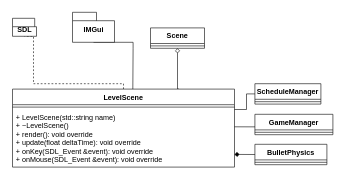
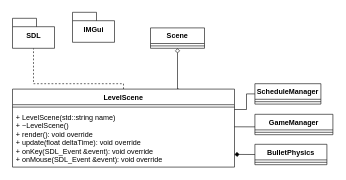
  <mxCell id="0" />
  <mxCell id="1" parent="0" />
  <mxCell id="2" style="edgeStyle=orthogonalEdgeStyle;rounded=0;orthogonalLoop=1;jettySize=auto;html=1;exitX=0.5;exitY=0;exitDx=0;exitDy=0;entryX=0.5;entryY=1;entryDx=0;entryDy=0;entryPerimeter=0;endArrow=none;endFill=0;dashed=1;" parent="1" source="4" target="7" edge="1"><mxGeometry relative="1" as="geometry"><Array as="points"><mxPoint x="55" y="139" /></Array></mxGeometry></mxCell>
  <mxCell id="3" style="edgeStyle=orthogonalEdgeStyle;rounded=0;orthogonalLoop=1;jettySize=auto;html=1;exitX=0.75;exitY=0;exitDx=0;exitDy=0;entryX=0.5;entryY=1;entryDx=0;entryDy=0;endArrow=diamond;endFill=0;" parent="1" source="4" target="8" edge="1"><mxGeometry relative="1" as="geometry"><Array as="points"><mxPoint x="295" y="148" /></Array></mxGeometry></mxCell>
  <mxCell id="4" value="LevelScene" style="swimlane;fontStyle=1;align=center;verticalAlign=top;childLayout=stackLayout;horizontal=1;startSize=26;horizontalStack=0;resizeParent=1;resizeParentMax=0;resizeLast=0;collapsible=1;marginBottom=0;" parent="1" vertex="1"><mxGeometry x="20" y="148" width="370" height="130" as="geometry" /></mxCell>
  <mxCell id="5" value="" style="line;strokeWidth=1;fillColor=none;align=left;verticalAlign=middle;spacingTop=-1;spacingLeft=3;spacingRight=3;rotatable=0;labelPosition=right;points=[];portConstraint=eastwest;" parent="4" vertex="1"><mxGeometry y="26" width="370" height="8" as="geometry" /></mxCell>
  <mxCell id="6" value="+ LevelScene(std::string name) &#10;+ ~LevelScene()&#10;+ render(): void override&#10;+ update(float deltaTime): void override&#10;+ onKey(SDL_Event &amp;event): void override&#10;+ onMouse(SDL_Event &amp;event): void override" style="text;strokeColor=none;fillColor=none;align=left;verticalAlign=top;spacingLeft=4;spacingRight=4;overflow=hidden;rotatable=0;points=[[0,0.5],[1,0.5]];portConstraint=eastwest;fontStyle=0" parent="4" vertex="1"><mxGeometry y="34" width="370" height="96" as="geometry" /></mxCell>
- <mxCell id="7" value="SDL" style="shape=folder;fontStyle=1;spacingTop=10;tabWidth=40;tabHeight=14;tabPosition=left;html=1;" parent="1" vertex="1"><mxGeometry x="20" y="30" width="40" height="30" as="geometry" /></mxCell>
+ <mxCell id="7" value="SDL" style="shape=folder;fontStyle=1;spacingTop=10;tabWidth=40;tabHeight=14;tabPosition=left;html=1;" parent="1" vertex="1"><mxGeometry x="20" y="30" width="70" height="50" as="geometry" /></mxCell>
  <mxCell id="8" value="Scene" style="swimlane;fontStyle=1;align=center;verticalAlign=top;childLayout=stackLayout;horizontal=1;startSize=26;horizontalStack=0;resizeParent=1;resizeParentMax=0;resizeLast=0;collapsible=1;marginBottom=0;" parent="1" vertex="1"><mxGeometry x="250" y="46" width="90" height="34" as="geometry" /></mxCell>
  <mxCell id="9" value="" style="line;strokeWidth=1;fillColor=none;align=left;verticalAlign=middle;spacingTop=-1;spacingLeft=3;spacingRight=3;rotatable=0;labelPosition=right;points=[];portConstraint=eastwest;" parent="8" vertex="1"><mxGeometry y="26" width="90" height="8" as="geometry" /></mxCell>
  <mxCell id="10" value="BulletPhysics" style="swimlane;fontStyle=1;align=center;verticalAlign=top;childLayout=stackLayout;horizontal=1;startSize=26;horizontalStack=0;resizeParent=1;resizeParentMax=0;resizeLast=0;collapsible=1;marginBottom=0;" parent="1" vertex="1"><mxGeometry x="424" y="240" width="120" height="34" as="geometry" /></mxCell>
  <mxCell id="11" value="" style="line;strokeWidth=1;fillColor=none;align=left;verticalAlign=middle;spacingTop=-1;spacingLeft=3;spacingRight=3;rotatable=0;labelPosition=right;points=[];portConstraint=eastwest;" parent="10" vertex="1"><mxGeometry y="26" width="120" height="8" as="geometry" /></mxCell>
  <mxCell id="12" value="GameManager" style="swimlane;fontStyle=1;align=center;verticalAlign=top;childLayout=stackLayout;horizontal=1;startSize=26;horizontalStack=0;resizeParent=1;resizeParentMax=0;resizeLast=0;collapsible=1;marginBottom=0;" parent="1" vertex="1"><mxGeometry x="424" y="190" width="130" height="34" as="geometry" /></mxCell>
  <mxCell id="13" value="" style="line;strokeWidth=1;fillColor=none;align=left;verticalAlign=middle;spacingTop=-1;spacingLeft=3;spacingRight=3;rotatable=0;labelPosition=right;points=[];portConstraint=eastwest;" parent="12" vertex="1"><mxGeometry y="26" width="130" height="8" as="geometry" /></mxCell>
  <mxCell id="14" value="ScheduleManager" style="swimlane;fontStyle=1;align=center;verticalAlign=top;childLayout=stackLayout;horizontal=1;startSize=26;horizontalStack=0;resizeParent=1;resizeParentMax=0;resizeLast=0;collapsible=1;marginBottom=0;" parent="1" vertex="1"><mxGeometry x="424" y="139" width="110" height="34" as="geometry" /></mxCell>
  <mxCell id="15" value="" style="line;strokeWidth=1;fillColor=none;align=left;verticalAlign=middle;spacingTop=-1;spacingLeft=3;spacingRight=3;rotatable=0;labelPosition=right;points=[];portConstraint=eastwest;" parent="14" vertex="1"><mxGeometry y="26" width="110" height="8" as="geometry" /></mxCell>
- <mxCell id="16" style="edgeStyle=orthogonalEdgeStyle;rounded=0;orthogonalLoop=1;jettySize=auto;html=1;exitX=0.5;exitY=1;exitDx=0;exitDy=0;exitPerimeter=0;entryX=0.542;entryY=0;entryDx=0;entryDy=0;entryPerimeter=0;startArrow=none;startFill=0;endArrow=none;endFill=0;" parent="1" source="17" target="4" edge="1"><mxGeometry relative="1" as="geometry"><Array as="points"><mxPoint x="221" y="80" /><mxPoint x="221" y="139" /></Array></mxGeometry></mxCell>
  <mxCell id="17" value="IMGui" style="shape=folder;fontStyle=1;spacingTop=10;tabWidth=40;tabHeight=14;tabPosition=left;html=1;" parent="1" vertex="1"><mxGeometry x="120" y="20" width="70" height="50" as="geometry" /></mxCell>
  <mxCell id="18" value="" style="endArrow=none;html=1;entryX=0;entryY=0.5;entryDx=0;entryDy=0;exitX=1;exitY=0.5;exitDx=0;exitDy=0;rounded=0;" edge="1" parent="1" target="14"><mxGeometry width="50" height="50" relative="1" as="geometry"><mxPoint x="390" y="182" as="sourcePoint" /><mxPoint x="420" y="180" as="targetPoint" /><Array as="points"><mxPoint x="410" y="182" /><mxPoint x="410" y="156" /></Array></mxGeometry></mxCell>
  <mxCell id="19" value="" style="endArrow=none;html=1;rounded=0;entryX=0;entryY=0.5;entryDx=0;entryDy=0;startArrow=diamond;startFill=1;" edge="1" parent="1" target="10"><mxGeometry width="50" height="50" relative="1" as="geometry"><mxPoint x="390" y="256.9" as="sourcePoint" /><mxPoint x="420" y="256.9" as="targetPoint" /></mxGeometry></mxCell>
  <mxCell id="20" value="" style="endArrow=none;html=1;rounded=0;entryX=0.001;entryY=0.615;entryDx=0;entryDy=0;entryPerimeter=0;" edge="1" parent="1" target="12"><mxGeometry width="50" height="50" relative="1" as="geometry"><mxPoint x="390" y="210.83" as="sourcePoint" /><mxPoint x="420" y="211" as="targetPoint" /></mxGeometry></mxCell>
